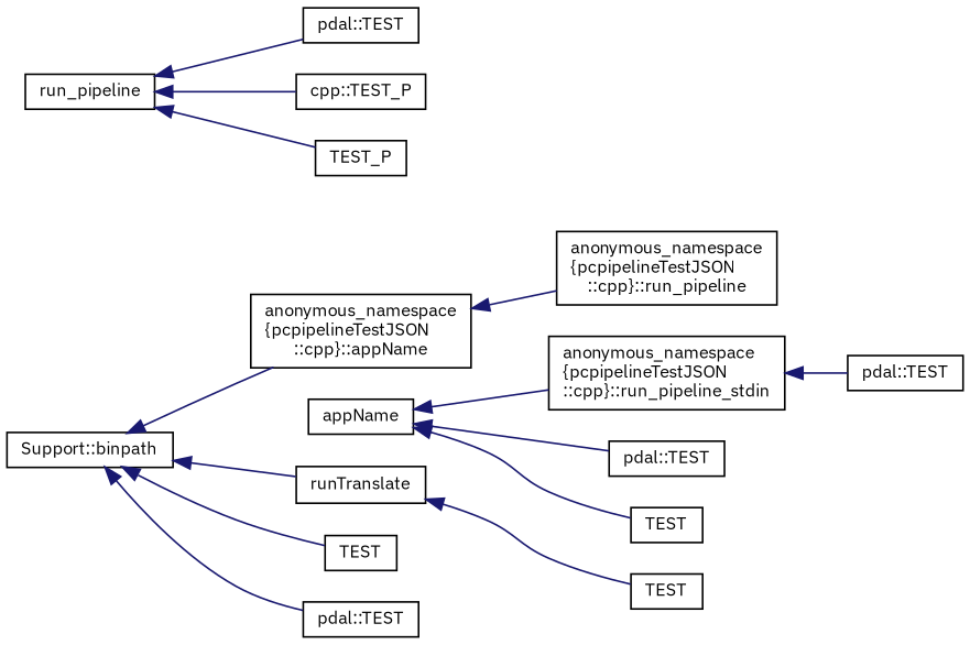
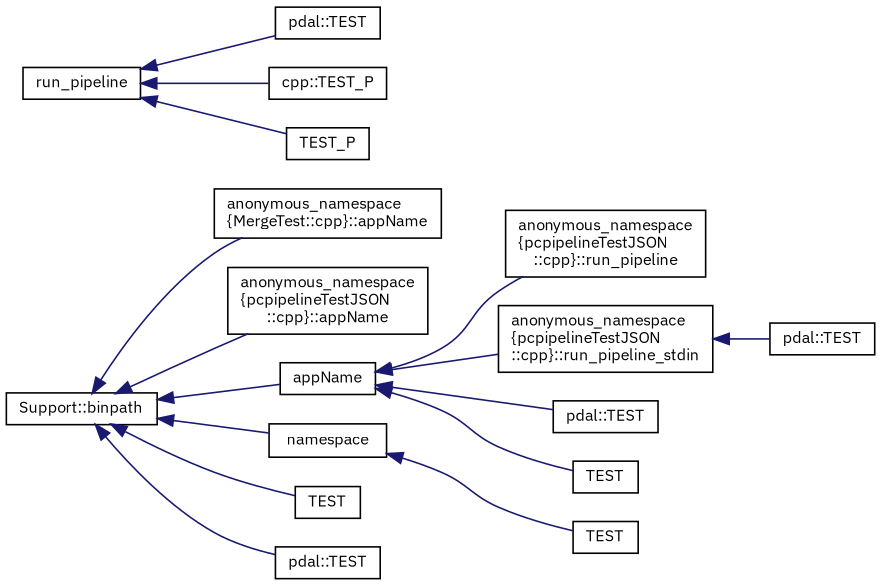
  digraph {
    fontname="IBM Plex Sans"
    rankdir=LR
    node [color=black fillcolor=white fontname="IBM Plex Sans" fontsize=10 shape=record style=filled]
    edge [color=midnightblue dir=back fontname="IBM Plex Sans" fontsize=10 labelfontname=Helvetica labelfontsize=10 style=solid]
    n1 [height=0.2 label="Support::binpath" width=0.4]
+   n2 [height=0.2 label="anonymous_namespace\l\{MergeTest::cpp\}::appName" width=0.4]
    n3 [height=0.2 label=appName width=0.4]
    n4 [height=0.2 label="anonymous_namespace\l\{pcpipelineTestJSON\l::cpp\}::appName" width=0.4]
-   n5 [height=0.2 label=runTranslate width=0.4]
+   n5 [height=0.2 label=namespace width=0.4]
    n6 [height=0.2 label=TEST width=0.4]
    n7 [height=0.2 label="pdal::TEST" width=0.4]
    n8 [height=0.2 label="anonymous_namespace\l\{pcpipelineTestJSON\l::cpp\}::run_pipeline" width=0.4]
    n9 [height=0.2 label="anonymous_namespace\l\{pcpipelineTestJSON\l::cpp\}::run_pipeline_stdin" width=0.4]
    n10 [height=0.2 label="pdal::TEST" width=0.4]
    n11 [height=0.2 label=TEST width=0.4]
    n12 [height=0.2 label=run_pipeline width=0.4]
    n13 [height=0.2 label="pdal::TEST" width=0.4]
    n14 [height=0.2 label="cpp::TEST_P" width=0.4]
    n15 [height=0.2 label=TEST_P width=0.4]
    n16 [height=0.2 label=TEST width=0.4]
    n17 [height=0.2 label="pdal::TEST" width=0.4]
+   n1 -> n2
+   n1 -> n3
    n1 -> n4
    n1 -> n5
    n1 -> n6
    n1 -> n7
-   n4 -> n8
+   n3 -> n8
    n3 -> n9
    n3 -> n10
    n3 -> n11
    n5 -> n16
    n9 -> n17
    n12 -> n13
    n12 -> n14
    n12 -> n15
  }
